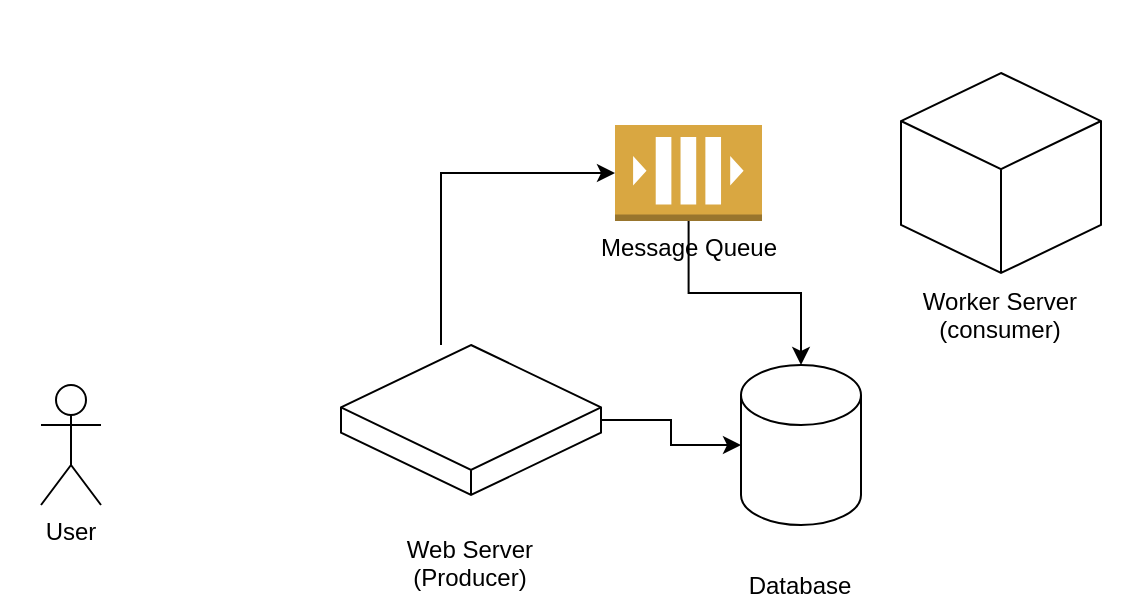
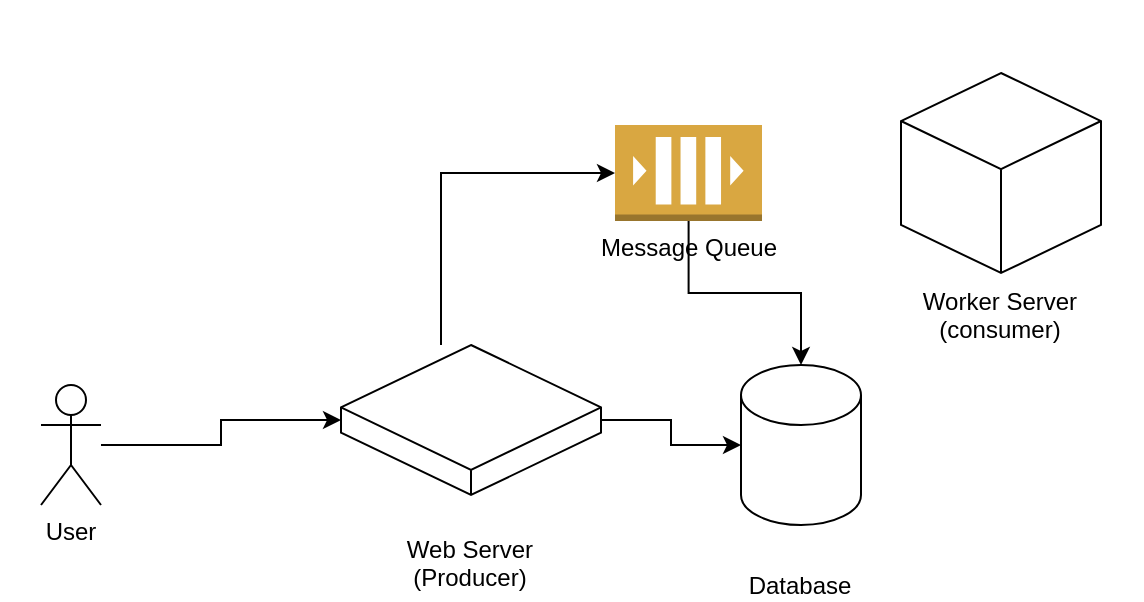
  <mxCell id="0" />
  <mxCell id="1" parent="0" />
  <mxCell id="2" value="&lt;br&gt;&lt;br&gt;&lt;br&gt;&lt;br&gt;&lt;br&gt;&lt;br&gt;&lt;br&gt;&lt;br&gt;Database" style="shape=cylinder3;whiteSpace=wrap;html=1;boundedLbl=1;backgroundOutline=1;size=15;" parent="1" vertex="1"><mxGeometry x="370" y="166" width="60" height="80" as="geometry" /></mxCell>
+ <mxCell id="3" style="edgeStyle=orthogonalEdgeStyle;rounded=0;orthogonalLoop=1;jettySize=auto;html=1;" parent="1" source="4" target="7" edge="1"><mxGeometry relative="1" as="geometry" /></mxCell>
  <mxCell id="4" value="User" style="shape=umlActor;verticalLabelPosition=bottom;verticalAlign=top;html=1;outlineConnect=0;" parent="1" vertex="1"><mxGeometry x="20" y="176" width="30" height="60" as="geometry" /></mxCell>
  <mxCell id="5" style="edgeStyle=orthogonalEdgeStyle;rounded=0;orthogonalLoop=1;jettySize=auto;html=1;" parent="1" source="7" target="2" edge="1"><mxGeometry relative="1" as="geometry" /></mxCell>
  <mxCell id="6" style="edgeStyle=orthogonalEdgeStyle;rounded=0;orthogonalLoop=1;jettySize=auto;html=1;entryX=0;entryY=0.5;entryDx=0;entryDy=0;entryPerimeter=0;" edge="1" parent="1" source="7" target="9"><mxGeometry relative="1" as="geometry"><Array as="points"><mxPoint x="220" y="70" /></Array></mxGeometry></mxCell>
  <mxCell id="7" value="&lt;br&gt;&lt;br&gt;&lt;br&gt;&lt;br&gt;&lt;br&gt;&lt;br&gt;&lt;br&gt;&lt;br&gt;&lt;br&gt;&lt;br&gt;Web Server&lt;br&gt;(Producer)" style="whiteSpace=wrap;html=1;shape=mxgraph.basic.isocube;isoAngle=15;" parent="1" vertex="1"><mxGeometry x="170" y="156" width="130" height="75" as="geometry" /></mxCell>
  <mxCell id="8" style="edgeStyle=orthogonalEdgeStyle;rounded=0;orthogonalLoop=1;jettySize=auto;html=1;" edge="1" parent="1" source="9" target="2"><mxGeometry relative="1" as="geometry" /></mxCell>
  <mxCell id="9" value="Message Queue" style="outlineConnect=0;dashed=0;verticalLabelPosition=bottom;verticalAlign=top;align=center;html=1;shape=mxgraph.aws3.queue;fillColor=#D9A741;gradientColor=none;" vertex="1" parent="1"><mxGeometry x="307" y="46" width="73.5" height="48" as="geometry" /></mxCell>
  <mxCell id="10" value="&lt;br&gt;&lt;br&gt;&lt;br&gt;&lt;br&gt;&lt;br&gt;&lt;br&gt;&lt;br&gt;&lt;br&gt;&lt;br&gt;&lt;br&gt;Worker Server&lt;br&gt;(consumer)" style="whiteSpace=wrap;html=1;shape=mxgraph.basic.isocube;isoAngle=15;" vertex="1" parent="1"><mxGeometry x="450" y="20" width="100" height="100" as="geometry" /></mxCell>
